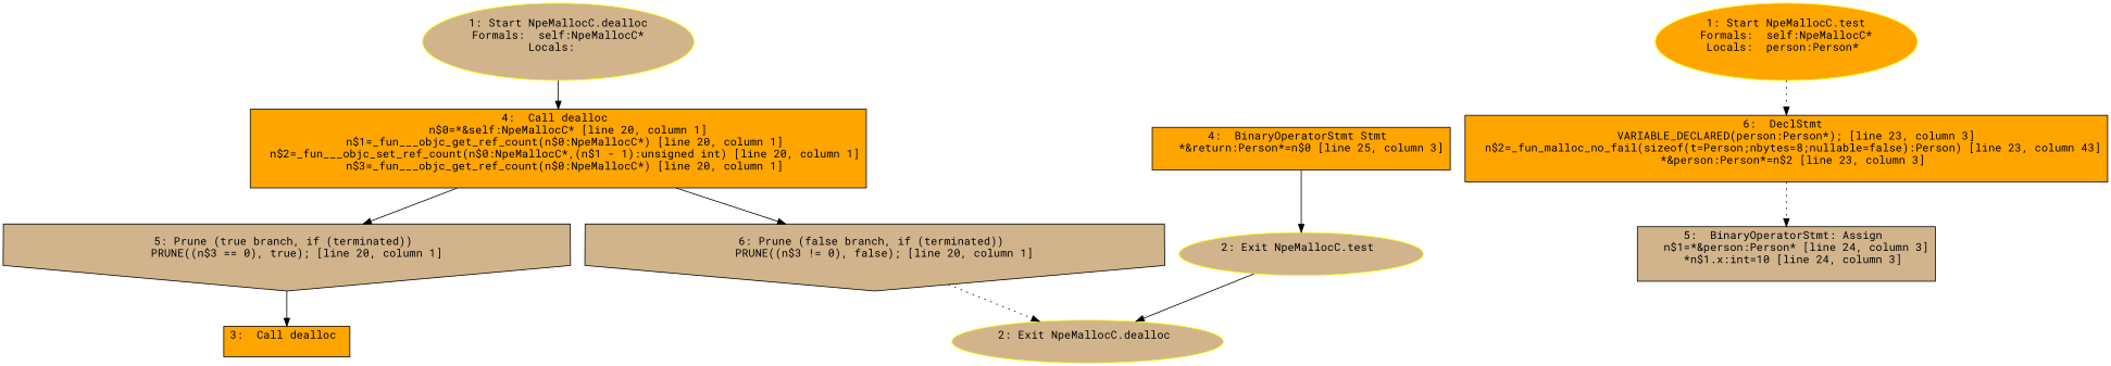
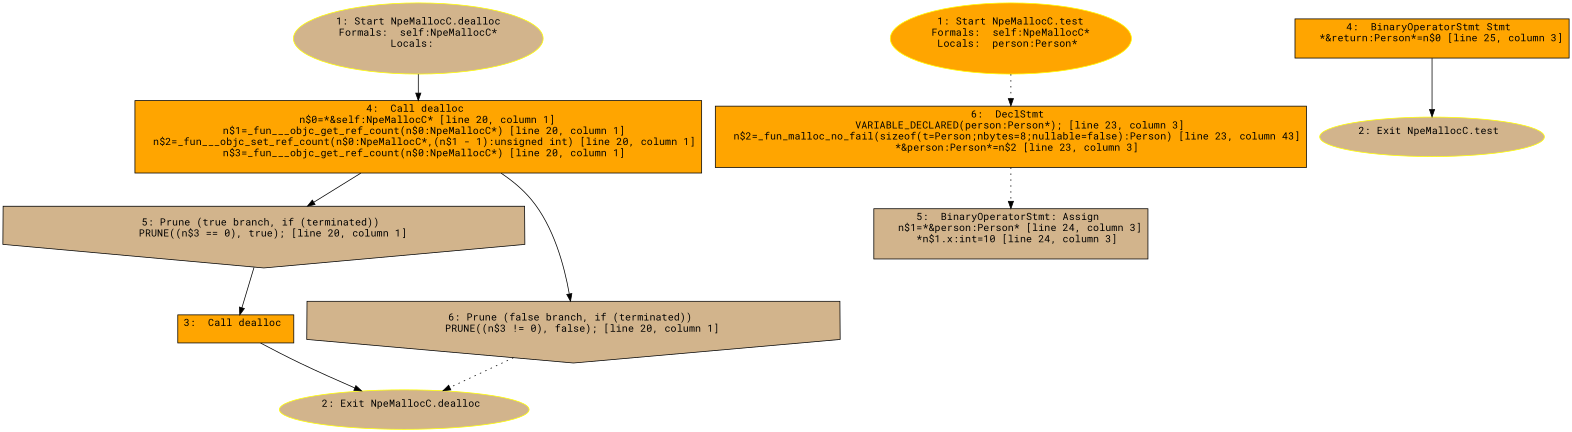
  digraph {
    fontname="Roboto Mono"
    node [fillcolor=tan fontname="Roboto Mono" style=filled shape=box]
    edge [fontname="Roboto Mono" style=solid]
    n1 [color=yellow label="1: Start NpeMallocC.dealloc\nFormals:  self:NpeMallocC*\nLocals:  \n  " shape=""]
    n2 [fillcolor=orange label="4:  Call dealloc \n   n$0=*&self:NpeMallocC* [line 20, column 1]\n  n$1=_fun___objc_get_ref_count(n$0:NpeMallocC*) [line 20, column 1]\n  n$2=_fun___objc_set_ref_count(n$0:NpeMallocC*,(n$1 - 1):unsigned int) [line 20, column 1]\n  n$3=_fun___objc_get_ref_count(n$0:NpeMallocC*) [line 20, column 1]\n "]
    n3 [label="5: Prune (true branch, if (terminated)) \n   PRUNE((n$3 == 0), true); [line 20, column 1]\n " shape=invhouse]
    n4 [label="6: Prune (false branch, if (terminated)) \n   PRUNE((n$3 != 0), false); [line 20, column 1]\n " shape=invhouse]
    n5 [fillcolor=orange label="3:  Call dealloc \n  "]
    n6 [color=yellow label="2: Exit NpeMallocC.dealloc \n  " shape=""]
    n7 [color=yellow fillcolor=orange label="1: Start NpeMallocC.test\nFormals:  self:NpeMallocC*\nLocals:  person:Person* \n  " shape=""]
    n8 [fillcolor=orange label="6:  DeclStmt \n   VARIABLE_DECLARED(person:Person*); [line 23, column 3]\n  n$2=_fun_malloc_no_fail(sizeof(t=Person;nbytes=8;nullable=false):Person) [line 23, column 43]\n  *&person:Person*=n$2 [line 23, column 3]\n "]
    n9 [label="5:  BinaryOperatorStmt: Assign \n   n$1=*&person:Person* [line 24, column 3]\n  *n$1.x:int=10 [line 24, column 3]\n "]
    n10 [color=yellow label="2: Exit NpeMallocC.test \n  " shape=""]
    n11 [fillcolor=orange label="4:  BinaryOperatorStmt Stmt \n   *&return:Person*=n$0 [line 25, column 3]\n "]
    n1 -> n2
    n2 -> n3
    n2 -> n4
    n3 -> n5
    n4 -> n6 [style=dotted]
-   n10 -> n6
+   n5 -> n6
    n7 -> n8 [style=dotted]
    n8 -> n9 [style=dotted]
    n11 -> n10
  }
